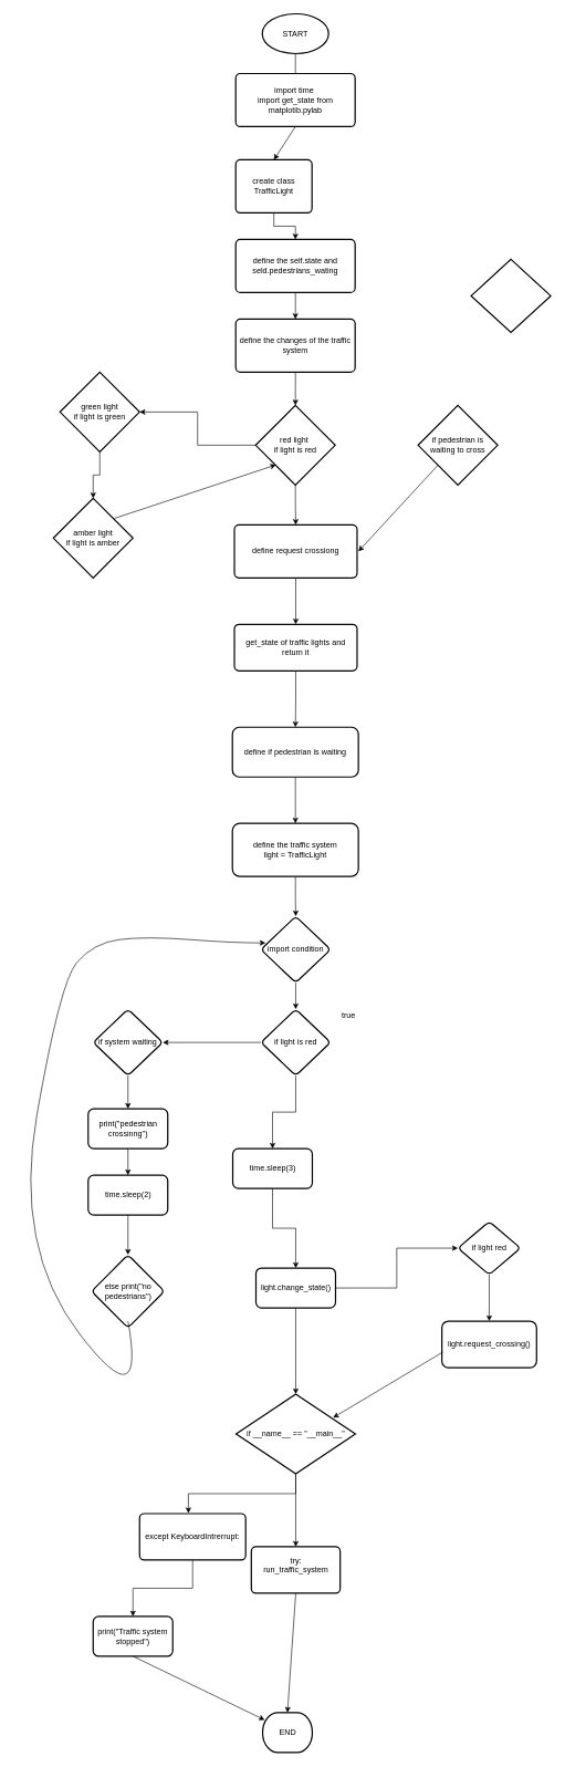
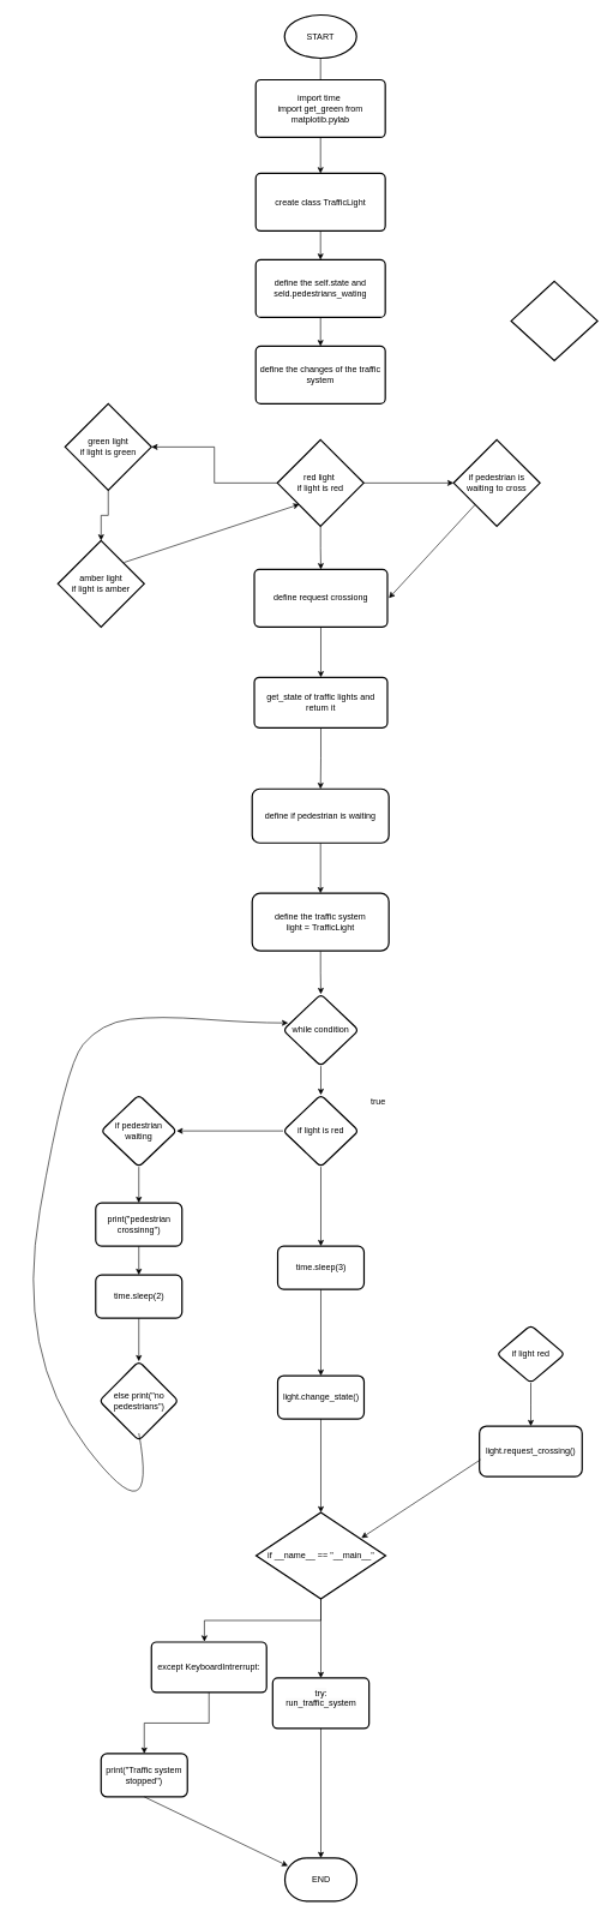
  <mxCell id="0" />
  <mxCell id="1" parent="0" />
  <mxCell id="2" value="START" style="strokeWidth=2;html=1;shape=mxgraph.flowchart.start_1;whiteSpace=wrap;" vertex="1" parent="1"><mxGeometry x="395" width="100" height="60" as="geometry" y="20" /></mxCell>
  <mxCell id="3" value="" style="endArrow=classic;html=1;rounded=0;" edge="1" parent="1"><mxGeometry width="50" height="50" relative="1" as="geometry"><mxPoint x="445" y="80" as="sourcePoint" /><mxPoint x="445" y="130" as="targetPoint" /><Array as="points"><mxPoint x="445" y="80" /></Array></mxGeometry></mxCell>
- <mxCell id="4" value="import time&amp;nbsp;&lt;div&gt;import get_state from matplotib.pylab&lt;/div&gt;" style="rounded=1;whiteSpace=wrap;html=1;absoluteArcSize=1;arcSize=14;strokeWidth=2;" vertex="1" parent="1"><mxGeometry x="355" y="110" width="180" height="80" as="geometry" /></mxCell>
+ <mxCell id="4" value="import time&amp;nbsp;&lt;div&gt;import get_green from matplotib.pylab&lt;/div&gt;" style="rounded=1;whiteSpace=wrap;html=1;absoluteArcSize=1;arcSize=14;strokeWidth=2;" vertex="1" parent="1"><mxGeometry x="355" y="110" width="180" height="80" as="geometry" /></mxCell>
  <mxCell id="5" value="" style="endArrow=classic;html=1;rounded=0;exitX=0.5;exitY=1;exitDx=0;exitDy=0;entryX=0.5;entryY=0;entryDx=0;entryDy=0;" edge="1" parent="1" source="4" target="7"><mxGeometry width="50" height="50" relative="1" as="geometry"><mxPoint x="450" y="590" as="sourcePoint" /><mxPoint x="450" y="270" as="targetPoint" /></mxGeometry></mxCell>
  <mxCell id="6" value="" style="edgeStyle=orthogonalEdgeStyle;rounded=0;orthogonalLoop=1;jettySize=auto;html=1;" edge="1" parent="1" source="7" target="9"><mxGeometry relative="1" as="geometry" /></mxCell>
- <mxCell id="7" value="create class TrafficLight" style="rounded=1;whiteSpace=wrap;html=1;absoluteArcSize=1;arcSize=14;strokeWidth=2;" vertex="1" parent="1"><mxGeometry x="355" y="240" width="115" height="80" as="geometry" /></mxCell>
+ <mxCell id="7" value="create class TrafficLight" style="rounded=1;whiteSpace=wrap;html=1;absoluteArcSize=1;arcSize=14;strokeWidth=2;" vertex="1" parent="1"><mxGeometry x="355" y="240" width="180" height="80" as="geometry" /></mxCell>
  <mxCell id="8" value="" style="edgeStyle=orthogonalEdgeStyle;rounded=0;orthogonalLoop=1;jettySize=auto;html=1;" edge="1" parent="1" source="9" target="10"><mxGeometry relative="1" as="geometry" /></mxCell>
  <mxCell id="9" value="define the self.state and seld.pedestrians_wating" style="rounded=1;whiteSpace=wrap;html=1;absoluteArcSize=1;arcSize=14;strokeWidth=2;" vertex="1" parent="1"><mxGeometry x="355" y="360" width="180" height="80" as="geometry" /></mxCell>
  <mxCell id="10" value="define the changes of the traffic system" style="rounded=1;whiteSpace=wrap;html=1;absoluteArcSize=1;arcSize=14;strokeWidth=2;" vertex="1" parent="1"><mxGeometry x="355" y="480" width="180" height="80" as="geometry" /></mxCell>
  <mxCell id="11" value="" style="edgeStyle=orthogonalEdgeStyle;rounded=0;orthogonalLoop=1;jettySize=auto;html=1;" edge="1" parent="1" source="14" target="16"><mxGeometry relative="1" as="geometry" /></mxCell>
+ <mxCell id="12" value="" style="edgeStyle=orthogonalEdgeStyle;rounded=0;orthogonalLoop=1;jettySize=auto;html=1;" edge="1" parent="1" source="14" target="21"><mxGeometry relative="1" as="geometry" /></mxCell>
  <mxCell id="13" value="" style="edgeStyle=orthogonalEdgeStyle;rounded=0;orthogonalLoop=1;jettySize=auto;html=1;" edge="1" parent="1" source="14" target="23"><mxGeometry relative="1" as="geometry" /></mxCell>
  <mxCell id="14" value="red light&amp;nbsp;&lt;div&gt;if light is red&lt;/div&gt;" style="strokeWidth=2;html=1;shape=mxgraph.flowchart.decision;whiteSpace=wrap;" vertex="1" parent="1"><mxGeometry x="385" y="610" width="120" height="120" as="geometry" /></mxCell>
  <mxCell id="15" value="" style="edgeStyle=orthogonalEdgeStyle;rounded=0;orthogonalLoop=1;jettySize=auto;html=1;" edge="1" parent="1" source="16" target="17"><mxGeometry relative="1" as="geometry" /></mxCell>
  <mxCell id="16" value="&lt;div&gt;green light&lt;/div&gt;if light is green" style="strokeWidth=2;html=1;shape=mxgraph.flowchart.decision;whiteSpace=wrap;" vertex="1" parent="1"><mxGeometry x="90" y="560" width="120" height="120" as="geometry" /></mxCell>
  <mxCell id="17" value="amber light&lt;div&gt;if light is amber&lt;/div&gt;" style="strokeWidth=2;html=1;shape=mxgraph.flowchart.decision;whiteSpace=wrap;" vertex="1" parent="1"><mxGeometry x="80" y="750" width="120" height="120" as="geometry" /></mxCell>
  <mxCell id="18" value="" style="strokeWidth=2;html=1;shape=mxgraph.flowchart.decision;whiteSpace=wrap;" vertex="1" parent="1"><mxGeometry x="710" y="390" width="120" height="110" as="geometry" /></mxCell>
  <mxCell id="19" value="" style="endArrow=classic;html=1;rounded=0;entryX=0.256;entryY=0.747;entryDx=0;entryDy=0;entryPerimeter=0;exitX=0.767;exitY=0.253;exitDx=0;exitDy=0;exitPerimeter=0;" edge="1" parent="1" source="17" target="14"><mxGeometry width="50" height="50" relative="1" as="geometry"><mxPoint x="190" y="810" as="sourcePoint" /><mxPoint x="240" y="760" as="targetPoint" /></mxGeometry></mxCell>
- <mxCell id="20" style="edgeStyle=orthogonalEdgeStyle;rounded=0;orthogonalLoop=1;jettySize=auto;html=1;entryX=0.5;entryY=0;entryDx=0;entryDy=0;entryPerimeter=0;" edge="1" parent="1" source="10" target="14"><mxGeometry relative="1" as="geometry" /></mxCell>
  <mxCell id="21" value="if pedestrian is waiting to cross" style="strokeWidth=2;html=1;shape=mxgraph.flowchart.decision;whiteSpace=wrap;" vertex="1" parent="1"><mxGeometry x="630" y="610" width="120" height="120" as="geometry" /></mxCell>
  <mxCell id="22" value="" style="edgeStyle=orthogonalEdgeStyle;rounded=0;orthogonalLoop=1;jettySize=auto;html=1;" edge="1" parent="1" source="23" target="26"><mxGeometry relative="1" as="geometry" /></mxCell>
  <mxCell id="23" value="define request crossiong" style="rounded=1;whiteSpace=wrap;html=1;absoluteArcSize=1;arcSize=14;strokeWidth=2;" vertex="1" parent="1"><mxGeometry x="353" y="790" width="185" height="80" as="geometry" /></mxCell>
  <mxCell id="24" value="" style="endArrow=classic;html=1;rounded=0;" edge="1" parent="1"><mxGeometry width="50" height="50" relative="1" as="geometry"><mxPoint x="660" y="700" as="sourcePoint" /><mxPoint x="540" y="830" as="targetPoint" /></mxGeometry></mxCell>
  <mxCell id="25" value="" style="edgeStyle=orthogonalEdgeStyle;rounded=0;orthogonalLoop=1;jettySize=auto;html=1;" edge="1" parent="1" source="26" target="28"><mxGeometry relative="1" as="geometry" /></mxCell>
  <mxCell id="26" value="get_state of traffic lights and return it" style="rounded=1;whiteSpace=wrap;html=1;absoluteArcSize=1;arcSize=14;strokeWidth=2;" vertex="1" parent="1"><mxGeometry x="353" y="940" width="185" height="70" as="geometry" /></mxCell>
  <mxCell id="27" value="" style="edgeStyle=orthogonalEdgeStyle;rounded=0;orthogonalLoop=1;jettySize=auto;html=1;" edge="1" parent="1" source="28" target="30"><mxGeometry relative="1" as="geometry" /></mxCell>
  <mxCell id="28" value="define if pedestrian is waiting" style="whiteSpace=wrap;html=1;rounded=1;arcSize=14;strokeWidth=2;" vertex="1" parent="1"><mxGeometry x="350" y="1095" width="190" height="75" as="geometry" /></mxCell>
  <mxCell id="29" value="" style="edgeStyle=orthogonalEdgeStyle;rounded=0;orthogonalLoop=1;jettySize=auto;html=1;" edge="1" parent="1" source="30" target="32"><mxGeometry relative="1" as="geometry" /></mxCell>
  <mxCell id="30" value="define the traffic system&lt;div&gt;light = TrafficLight&lt;/div&gt;" style="whiteSpace=wrap;html=1;rounded=1;arcSize=14;strokeWidth=2;" vertex="1" parent="1"><mxGeometry x="350" y="1240" width="190" height="80" as="geometry" /></mxCell>
  <mxCell id="31" value="" style="edgeStyle=orthogonalEdgeStyle;rounded=0;orthogonalLoop=1;jettySize=auto;html=1;" edge="1" parent="1" source="32" target="36"><mxGeometry relative="1" as="geometry" /></mxCell>
- <mxCell id="32" value="import condition" style="rhombus;whiteSpace=wrap;html=1;rounded=1;arcSize=14;strokeWidth=2;" vertex="1" parent="1"><mxGeometry x="393" y="1380" width="105" height="100" as="geometry" /></mxCell>
+ <mxCell id="32" value="while condition" style="rhombus;whiteSpace=wrap;html=1;rounded=1;arcSize=14;strokeWidth=2;" vertex="1" parent="1"><mxGeometry x="393" y="1380" width="105" height="100" as="geometry" /></mxCell>
  <mxCell id="33" value="true" style="text;html=1;align=center;verticalAlign=middle;resizable=0;points=[];autosize=1;strokeColor=none;fillColor=none;" vertex="1" parent="1"><mxGeometry x="505" y="1515" width="40" height="30" as="geometry" /></mxCell>
  <mxCell id="34" value="" style="edgeStyle=orthogonalEdgeStyle;rounded=0;orthogonalLoop=1;jettySize=auto;html=1;" edge="1" parent="1" source="36" target="38"><mxGeometry relative="1" as="geometry" /></mxCell>
  <mxCell id="35" value="" style="edgeStyle=orthogonalEdgeStyle;rounded=0;orthogonalLoop=1;jettySize=auto;html=1;exitX=0.5;exitY=1;exitDx=0;exitDy=0;" edge="1" parent="1" source="36" target="45"><mxGeometry relative="1" as="geometry"><mxPoint x="290" y="1490" as="sourcePoint" /></mxGeometry></mxCell>
  <mxCell id="36" value="if light is red" style="rhombus;whiteSpace=wrap;html=1;rounded=1;arcSize=14;strokeWidth=2;" vertex="1" parent="1"><mxGeometry x="393" y="1520" width="105" height="100" as="geometry" /></mxCell>
  <mxCell id="37" value="" style="edgeStyle=orthogonalEdgeStyle;rounded=0;orthogonalLoop=1;jettySize=auto;html=1;" edge="1" parent="1" source="38" target="40"><mxGeometry relative="1" as="geometry" /></mxCell>
- <mxCell id="38" value="if system waiting" style="rhombus;whiteSpace=wrap;html=1;rounded=1;arcSize=14;strokeWidth=2;" vertex="1" parent="1"><mxGeometry x="140" y="1520" width="105" height="100" as="geometry" /></mxCell>
+ <mxCell id="38" value="if pedestrian waiting" style="rhombus;whiteSpace=wrap;html=1;rounded=1;arcSize=14;strokeWidth=2;" vertex="1" parent="1"><mxGeometry x="140" y="1520" width="105" height="100" as="geometry" /></mxCell>
  <mxCell id="39" value="" style="edgeStyle=orthogonalEdgeStyle;rounded=0;orthogonalLoop=1;jettySize=auto;html=1;" edge="1" parent="1" source="40" target="42"><mxGeometry relative="1" as="geometry" /></mxCell>
  <mxCell id="40" value="print(&quot;pedestrian crossinng'')" style="whiteSpace=wrap;html=1;rounded=1;arcSize=14;strokeWidth=2;" vertex="1" parent="1"><mxGeometry x="132.5" y="1670" width="120" height="60" as="geometry" /></mxCell>
  <mxCell id="41" value="" style="edgeStyle=orthogonalEdgeStyle;rounded=0;orthogonalLoop=1;jettySize=auto;html=1;" edge="1" parent="1" source="42" target="43"><mxGeometry relative="1" as="geometry" /></mxCell>
  <mxCell id="42" value="time.sleep(2)" style="whiteSpace=wrap;html=1;rounded=1;arcSize=14;strokeWidth=2;" vertex="1" parent="1"><mxGeometry x="132.5" y="1770" width="120" height="60" as="geometry" /></mxCell>
  <mxCell id="43" value="else print(&quot;no pedestrians&quot;)" style="rhombus;whiteSpace=wrap;html=1;rounded=1;arcSize=14;strokeWidth=2;" vertex="1" parent="1"><mxGeometry x="137.5" y="1890" width="110" height="110" as="geometry" /></mxCell>
  <mxCell id="44" value="" style="edgeStyle=orthogonalEdgeStyle;rounded=0;orthogonalLoop=1;jettySize=auto;html=1;" edge="1" parent="1" source="45" target="48"><mxGeometry relative="1" as="geometry" /></mxCell>
- <mxCell id="45" value="time.sleep(3)" style="whiteSpace=wrap;html=1;rounded=1;arcSize=14;strokeWidth=2;" vertex="1" parent="1"><mxGeometry x="350.5" y="1730" width="120" height="60" as="geometry" /></mxCell>
- <mxCell id="46" value="" style="edgeStyle=orthogonalEdgeStyle;rounded=0;orthogonalLoop=1;jettySize=auto;html=1;" edge="1" parent="1" source="48" target="51"><mxGeometry relative="1" as="geometry" /></mxCell>
+ <mxCell id="45" value="time.sleep(3)" style="whiteSpace=wrap;html=1;rounded=1;arcSize=14;strokeWidth=2;" vertex="1" parent="1"><mxGeometry x="385.5" y="1730" width="120" height="60" as="geometry" /></mxCell>
  <mxCell id="47" value="" style="edgeStyle=orthogonalEdgeStyle;rounded=0;orthogonalLoop=1;jettySize=auto;html=1;" edge="1" parent="1" source="48" target="55"><mxGeometry relative="1" as="geometry"><mxPoint x="445.5" y="2100" as="targetPoint" /></mxGeometry></mxCell>
  <mxCell id="48" value="light.change_state()" style="whiteSpace=wrap;html=1;rounded=1;arcSize=14;strokeWidth=2;" vertex="1" parent="1"><mxGeometry x="385.5" y="1910" width="120" height="60" as="geometry" /></mxCell>
  <mxCell id="49" value="" style="curved=1;endArrow=classic;html=1;rounded=0;exitX=0.5;exitY=1;exitDx=0;exitDy=0;" edge="1" parent="1"><mxGeometry width="50" height="50" relative="1" as="geometry"><mxPoint x="192.5" y="1990" as="sourcePoint" /><mxPoint x="400" y="1420" as="targetPoint" /><Array as="points"><mxPoint x="220" y="2140" /><mxPoint y="1880" x="20" /><mxPoint x="90" y="1480" /><mxPoint x="140" y="1420" /><mxPoint x="220" y="1410" /><mxPoint x="350" y="1420" /></Array></mxGeometry></mxCell>
  <mxCell id="50" value="" style="edgeStyle=orthogonalEdgeStyle;rounded=0;orthogonalLoop=1;jettySize=auto;html=1;" edge="1" parent="1" source="51" target="52"><mxGeometry relative="1" as="geometry" /></mxCell>
  <mxCell id="51" value="if light red" style="rhombus;whiteSpace=wrap;html=1;rounded=1;arcSize=14;strokeWidth=2;" vertex="1" parent="1"><mxGeometry x="690" y="1840" width="94.5" height="80" as="geometry" /></mxCell>
- <mxCell id="52" value="light.request_crossing()" style="whiteSpace=wrap;html=1;rounded=1;arcSize=14;strokeWidth=2;" vertex="1" parent="1"><mxGeometry x="665.87" y="1990" width="142.75" height="70" as="geometry" /></mxCell>
+ <mxCell id="52" value="light.request_crossing()" style="whiteSpace=wrap;html=1;rounded=1;arcSize=14;strokeWidth=2;" vertex="1" parent="1"><mxGeometry x="665.87" y="1980" width="142.75" height="70" as="geometry" /></mxCell>
  <mxCell id="53" value="" style="edgeStyle=orthogonalEdgeStyle;rounded=0;orthogonalLoop=1;jettySize=auto;html=1;entryX=0.5;entryY=0;entryDx=0;entryDy=0;" edge="1" parent="1" source="55" target="60"><mxGeometry relative="1" as="geometry"><mxPoint x="474" y="2310" as="targetPoint" /></mxGeometry></mxCell>
  <mxCell id="54" value="" style="edgeStyle=orthogonalEdgeStyle;rounded=0;orthogonalLoop=1;jettySize=auto;html=1;entryX=0.46;entryY=-0.01;entryDx=0;entryDy=0;entryPerimeter=0;" edge="1" parent="1" source="55" target="58"><mxGeometry relative="1" as="geometry"><mxPoint x="192.5" y="2280" as="targetPoint" /></mxGeometry></mxCell>
  <mxCell id="55" value="if __name__ == &quot;__main__&quot;" style="strokeWidth=2;html=1;shape=mxgraph.flowchart.decision;whiteSpace=wrap;" vertex="1" parent="1"><mxGeometry x="355.5" y="2100" width="180" height="120" as="geometry" /></mxCell>
  <mxCell id="56" value="" style="endArrow=classic;html=1;rounded=0;entryX=0.813;entryY=0.295;entryDx=0;entryDy=0;entryPerimeter=0;exitX=0.011;exitY=0.665;exitDx=0;exitDy=0;exitPerimeter=0;" edge="1" parent="1" source="52" target="55"><mxGeometry width="50" height="50" relative="1" as="geometry"><mxPoint x="560" y="2100" as="sourcePoint" /><mxPoint x="610" y="2050" as="targetPoint" /></mxGeometry></mxCell>
  <mxCell id="57" value="" style="edgeStyle=orthogonalEdgeStyle;rounded=0;orthogonalLoop=1;jettySize=auto;html=1;" edge="1" parent="1" source="58" target="59"><mxGeometry relative="1" as="geometry" /></mxCell>
  <mxCell id="58" value="except KeyboardIntrerrupt:" style="rounded=1;whiteSpace=wrap;html=1;absoluteArcSize=1;arcSize=14;strokeWidth=2;" vertex="1" parent="1"><mxGeometry x="210" y="2280" width="160" height="70" as="geometry" /></mxCell>
  <mxCell id="59" value="print(&quot;Traffic system stopped&quot;)" style="whiteSpace=wrap;html=1;rounded=1;arcSize=14;strokeWidth=2;" vertex="1" parent="1"><mxGeometry x="140" y="2435" width="120" height="60" as="geometry" /></mxCell>
  <mxCell id="60" value="&#10;&lt;span style=&quot;color: rgb(0, 0, 0); font-family: Helvetica; font-size: 12px; font-style: normal; font-variant-ligatures: normal; font-variant-caps: normal; font-weight: 400; letter-spacing: normal; orphans: 2; text-align: center; text-indent: 0px; text-transform: none; widows: 2; word-spacing: 0px; -webkit-text-stroke-width: 0px; white-space: normal; background-color: rgb(251, 251, 251); text-decoration-thickness: initial; text-decoration-style: initial; text-decoration-color: initial; display: inline !important; float: none;&quot;&gt;try:&lt;/span&gt;&lt;div style=&quot;forced-color-adjust: none; color: rgb(0, 0, 0); font-family: Helvetica; font-size: 12px; font-style: normal; font-variant-ligatures: normal; font-variant-caps: normal; font-weight: 400; letter-spacing: normal; orphans: 2; text-align: center; text-indent: 0px; text-transform: none; widows: 2; word-spacing: 0px; -webkit-text-stroke-width: 0px; white-space: normal; background-color: rgb(251, 251, 251); text-decoration-thickness: initial; text-decoration-style: initial; text-decoration-color: initial;&quot;&gt;run_traffic_system&lt;/div&gt;&#10;&#10;" style="rounded=1;whiteSpace=wrap;html=1;absoluteArcSize=1;arcSize=14;strokeWidth=2;" vertex="1" parent="1"><mxGeometry x="378.5" y="2330" width="134" height="70" as="geometry" /></mxCell>
- <mxCell id="61" value="END" style="strokeWidth=2;html=1;shape=mxgraph.flowchart.terminator;whiteSpace=wrap;" vertex="1" parent="1"><mxGeometry x="395.5" y="2580" width="75" height="60" as="geometry" /></mxCell>
+ <mxCell id="61" value="END" style="strokeWidth=2;html=1;shape=mxgraph.flowchart.terminator;whiteSpace=wrap;" vertex="1" parent="1"><mxGeometry x="395.5" y="2580" width="100" height="60" as="geometry" /></mxCell>
  <mxCell id="62" value="" style="endArrow=classic;html=1;rounded=0;exitX=0.5;exitY=1;exitDx=0;exitDy=0;entryX=0.042;entryY=0.183;entryDx=0;entryDy=0;entryPerimeter=0;" edge="1" parent="1" source="59" target="61"><mxGeometry width="50" height="50" relative="1" as="geometry"><mxPoint x="440" y="2540" as="sourcePoint" /><mxPoint x="490" y="2490" as="targetPoint" /></mxGeometry></mxCell>
  <mxCell id="63" value="" style="endArrow=classic;html=1;rounded=0;exitX=0.5;exitY=1;exitDx=0;exitDy=0;entryX=0.5;entryY=0;entryDx=0;entryDy=0;entryPerimeter=0;" edge="1" parent="1" source="60" target="61"><mxGeometry width="50" height="50" relative="1" as="geometry"><mxPoint x="440" y="2540" as="sourcePoint" /><mxPoint x="490" y="2490" as="targetPoint" /></mxGeometry></mxCell>
